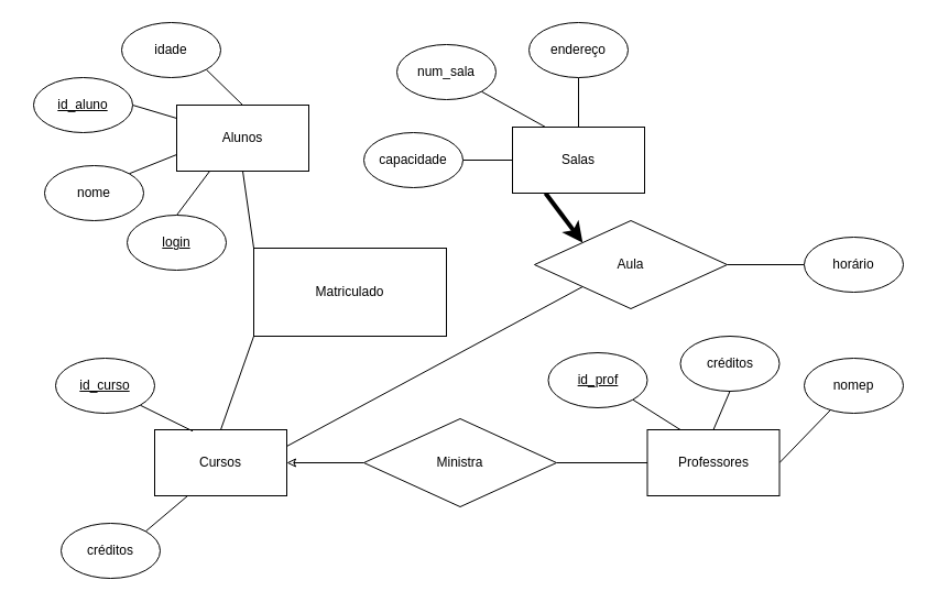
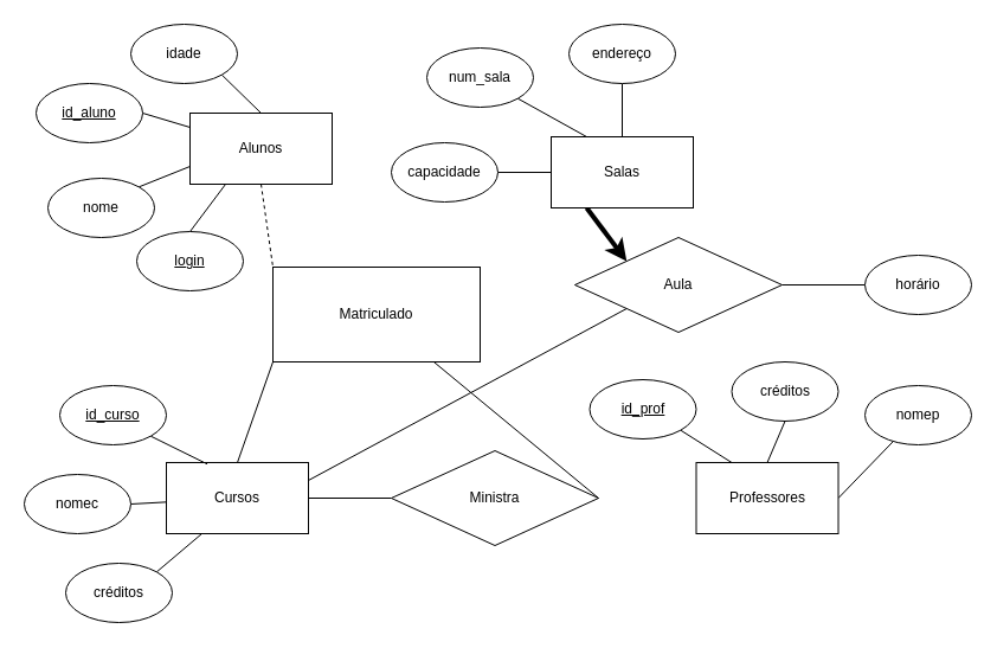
  <mxCell id="0" />
  <mxCell id="1" parent="0" />
- <mxCell id="2" style="edgeStyle=none;rounded=0;orthogonalLoop=1;jettySize=auto;html=1;exitX=0.5;exitY=1;exitDx=0;exitDy=0;entryX=0;entryY=0;entryDx=0;entryDy=0;endArrow=none;endFill=0;" edge="1" parent="1" source="3" target="35"><mxGeometry relative="1" as="geometry" /></mxCell>
+ <mxCell id="2" style="edgeStyle=none;rounded=0;orthogonalLoop=1;jettySize=auto;html=1;exitX=0.5;exitY=1;exitDx=0;exitDy=0;entryX=0;entryY=0;entryDx=0;entryDy=0;endArrow=none;endFill=0;dashed=1;" edge="1" parent="1" source="3" target="35"><mxGeometry relative="1" as="geometry" /></mxCell>
  <mxCell id="3" value="Alunos" style="rounded=0;whiteSpace=wrap;html=1;" vertex="1" parent="1"><mxGeometry x="160" y="95" width="120" height="60" as="geometry" /></mxCell>
  <mxCell id="4" style="edgeStyle=none;rounded=0;orthogonalLoop=1;jettySize=auto;html=1;exitX=1;exitY=0.5;exitDx=0;exitDy=0;endArrow=none;endFill=0;" edge="1" parent="1" source="5" target="20"><mxGeometry relative="1" as="geometry" /></mxCell>
  <mxCell id="5" value="Professores" style="rounded=0;whiteSpace=wrap;html=1;" vertex="1" parent="1"><mxGeometry x="587.5" y="390" width="120" height="60" as="geometry" /></mxCell>
  <mxCell id="6" style="edgeStyle=none;rounded=0;orthogonalLoop=1;jettySize=auto;html=1;exitX=0.25;exitY=1;exitDx=0;exitDy=0;entryX=1;entryY=0;entryDx=0;entryDy=0;endArrow=none;endFill=0;" edge="1" parent="1" source="7" target="27"><mxGeometry relative="1" as="geometry" /></mxCell>
  <mxCell id="7" value="Cursos" style="rounded=0;whiteSpace=wrap;html=1;" vertex="1" parent="1"><mxGeometry x="140" y="390" width="120" height="60" as="geometry" /></mxCell>
  <mxCell id="8" style="edgeStyle=none;rounded=0;orthogonalLoop=1;jettySize=auto;html=1;exitX=0.25;exitY=1;exitDx=0;exitDy=0;endArrow=classic;endFill=1;entryX=0;entryY=0;entryDx=0;entryDy=0;startSize=6;sourcePerimeterSpacing=0;strokeWidth=4;" edge="1" parent="1" source="9" target="40"><mxGeometry relative="1" as="geometry" /></mxCell>
  <mxCell id="9" value="Salas" style="rounded=0;whiteSpace=wrap;html=1;" vertex="1" parent="1"><mxGeometry x="465" y="115" width="120" height="60" as="geometry" /></mxCell>
  <mxCell id="10" style="edgeStyle=none;rounded=0;orthogonalLoop=1;jettySize=auto;html=1;exitX=1;exitY=0.5;exitDx=0;exitDy=0;endArrow=none;endFill=0;" edge="1" parent="1" source="11" target="3"><mxGeometry relative="1" as="geometry" /></mxCell>
  <mxCell id="11" value="&lt;u&gt;id_aluno&lt;/u&gt;" style="ellipse;whiteSpace=wrap;html=1;" vertex="1" parent="1"><mxGeometry x="30" y="70" width="90" height="50" as="geometry" /></mxCell>
  <mxCell id="12" style="edgeStyle=none;rounded=0;orthogonalLoop=1;jettySize=auto;html=1;exitX=1;exitY=0;exitDx=0;exitDy=0;entryX=0;entryY=0.75;entryDx=0;entryDy=0;endArrow=none;endFill=0;" edge="1" parent="1" source="13" target="3"><mxGeometry relative="1" as="geometry" /></mxCell>
  <mxCell id="13" value="nome" style="ellipse;whiteSpace=wrap;html=1;" vertex="1" parent="1"><mxGeometry x="40" y="150" width="90" height="50" as="geometry" /></mxCell>
  <mxCell id="14" style="edgeStyle=none;rounded=0;orthogonalLoop=1;jettySize=auto;html=1;exitX=0.5;exitY=0;exitDx=0;exitDy=0;entryX=0.25;entryY=1;entryDx=0;entryDy=0;endArrow=none;endFill=0;" edge="1" parent="1" source="15" target="3"><mxGeometry relative="1" as="geometry" /></mxCell>
  <mxCell id="15" value="&lt;u&gt;login&lt;span style=&quot;font-family: &amp;#34;helvetica&amp;#34; , &amp;#34;arial&amp;#34; , sans-serif ; font-size: 0px ; white-space: nowrap&quot;&gt;%3CmxGraphModel%3E%3Croot%3E%3CmxCell%20id%3D%220%22%2F%3E%3CmxCell%20id%3D%221%22%20parent%3D%220%22%2F%3E%3CmxCell%20id%3D%222%22%20value%3D%22id_aluno%22%20style%3D%22ellipse%3BwhiteSpace%3Dwrap%3Bhtml%3D1%3B%22%20vertex%3D%221%22%20parent%3D%221%22%3E%3CmxGeometry%20x%3D%2250%22%20y%3D%2270%22%20width%3D%2290%22%20height%3D%2250%22%20as%3D%22geometry%22%2F%3E%3C%2FmxCell%3E%3C%2Froot%3E%3C%2FmxGraphModel%3E&lt;/span&gt;&lt;/u&gt;" style="ellipse;whiteSpace=wrap;html=1;" vertex="1" parent="1"><mxGeometry x="115" y="195" width="90" height="50" as="geometry" /></mxCell>
  <mxCell id="16" style="edgeStyle=none;rounded=0;orthogonalLoop=1;jettySize=auto;html=1;exitX=1;exitY=1;exitDx=0;exitDy=0;entryX=0.5;entryY=0;entryDx=0;entryDy=0;endArrow=none;endFill=0;" edge="1" parent="1" source="17" target="3"><mxGeometry relative="1" as="geometry" /></mxCell>
  <mxCell id="17" value="idade&lt;span style=&quot;font-family: &amp;#34;helvetica&amp;#34; , &amp;#34;arial&amp;#34; , sans-serif ; font-size: 0px ; white-space: nowrap&quot;&gt;%3CmxGraphModel%3E%3Croot%3E%3CmxCell%20id%3D%220%22%2F%3E%3CmxCell%20id%3D%221%22%20parent%3D%220%22%2F%3E%3CmxCell%20id%3D%222%22%20value%3D%22id_aluno%22%20style%3D%22ellipse%3BwhiteSpace%3Dwrap%3Bhtml%3D1%3B%22%20vertex%3D%221%22%20parent%3D%221%22%3E%3CmxGeometry%20x%3D%2250%22%20y%3D%2270%22%20width%3D%2290%22%20height%3D%2250%22%20as%3D%22geometry%22%2F%3E%3C%2FmxCell%3E%3C%2Froot%3E%3C%2FmxGraphModel%3E&lt;/span&gt;" style="ellipse;whiteSpace=wrap;html=1;" vertex="1" parent="1"><mxGeometry x="110" y="20" width="90" height="50" as="geometry" /></mxCell>
  <mxCell id="18" style="edgeStyle=none;rounded=0;orthogonalLoop=1;jettySize=auto;html=1;exitX=1;exitY=1;exitDx=0;exitDy=0;entryX=0.25;entryY=0;entryDx=0;entryDy=0;endArrow=none;endFill=0;" edge="1" parent="1" source="19" target="5"><mxGeometry relative="1" as="geometry" /></mxCell>
  <mxCell id="19" value="&lt;u&gt;id_prof&lt;/u&gt;" style="ellipse;whiteSpace=wrap;html=1;" vertex="1" parent="1"><mxGeometry x="497.5" y="320" width="90" height="50" as="geometry" /></mxCell>
  <mxCell id="20" value="nomep" style="ellipse;whiteSpace=wrap;html=1;" vertex="1" parent="1"><mxGeometry x="730" y="325" width="90" height="50" as="geometry" /></mxCell>
  <mxCell id="21" style="edgeStyle=none;rounded=0;orthogonalLoop=1;jettySize=auto;html=1;exitX=0.5;exitY=1;exitDx=0;exitDy=0;entryX=0.5;entryY=0;entryDx=0;entryDy=0;endArrow=none;endFill=0;" edge="1" parent="1" source="22" target="5"><mxGeometry relative="1" as="geometry" /></mxCell>
  <mxCell id="22" value="créditos" style="ellipse;whiteSpace=wrap;html=1;" vertex="1" parent="1"><mxGeometry x="617.5" y="305" width="90" height="50" as="geometry" /></mxCell>
  <mxCell id="23" style="edgeStyle=none;rounded=0;orthogonalLoop=1;jettySize=auto;html=1;exitX=1;exitY=1;exitDx=0;exitDy=0;entryX=0.288;entryY=0.021;entryDx=0;entryDy=0;entryPerimeter=0;endArrow=none;endFill=0;" edge="1" parent="1" source="24" target="7"><mxGeometry relative="1" as="geometry" /></mxCell>
  <mxCell id="24" value="&lt;u&gt;id_curso&lt;/u&gt;" style="ellipse;whiteSpace=wrap;html=1;" vertex="1" parent="1"><mxGeometry x="50" y="325" width="90" height="50" as="geometry" /></mxCell>
+ <mxCell id="25" style="edgeStyle=none;rounded=0;orthogonalLoop=1;jettySize=auto;html=1;exitX=1;exitY=0.5;exitDx=0;exitDy=0;endArrow=none;endFill=0;" edge="1" parent="1" source="26" target="7"><mxGeometry relative="1" as="geometry" /></mxCell>
+ <mxCell id="26" value="nomec" style="ellipse;whiteSpace=wrap;html=1;" vertex="1" parent="1"><mxGeometry x="20" y="400" width="90" height="50" as="geometry" /></mxCell>
  <mxCell id="27" value="créditos" style="ellipse;whiteSpace=wrap;html=1;" vertex="1" parent="1"><mxGeometry x="55" y="475" width="90" height="50" as="geometry" /></mxCell>
  <mxCell id="28" style="edgeStyle=none;rounded=0;orthogonalLoop=1;jettySize=auto;html=1;exitX=1;exitY=1;exitDx=0;exitDy=0;entryX=0.25;entryY=0;entryDx=0;entryDy=0;endArrow=none;endFill=0;" edge="1" parent="1" source="29" target="9"><mxGeometry relative="1" as="geometry" /></mxCell>
  <mxCell id="29" value="num_sala" style="ellipse;whiteSpace=wrap;html=1;" vertex="1" parent="1"><mxGeometry x="360" y="40" width="90" height="50" as="geometry" /></mxCell>
  <mxCell id="30" style="edgeStyle=none;rounded=0;orthogonalLoop=1;jettySize=auto;html=1;exitX=1;exitY=0.5;exitDx=0;exitDy=0;entryX=0;entryY=0.5;entryDx=0;entryDy=0;endArrow=none;endFill=0;" edge="1" parent="1" source="31" target="9"><mxGeometry relative="1" as="geometry" /></mxCell>
  <mxCell id="31" value="capacidade" style="ellipse;whiteSpace=wrap;html=1;" vertex="1" parent="1"><mxGeometry x="330" y="120" width="90" height="50" as="geometry" /></mxCell>
  <mxCell id="32" style="edgeStyle=none;rounded=0;orthogonalLoop=1;jettySize=auto;html=1;exitX=0.5;exitY=1;exitDx=0;exitDy=0;entryX=0.5;entryY=0;entryDx=0;entryDy=0;endArrow=none;endFill=0;" edge="1" parent="1" source="33" target="9"><mxGeometry relative="1" as="geometry" /></mxCell>
  <mxCell id="33" value="endereço" style="ellipse;whiteSpace=wrap;html=1;" vertex="1" parent="1"><mxGeometry x="480" y="20" width="90" height="50" as="geometry" /></mxCell>
  <mxCell id="34" style="edgeStyle=none;rounded=0;orthogonalLoop=1;jettySize=auto;html=1;exitX=0;exitY=1;exitDx=0;exitDy=0;entryX=0.5;entryY=0;entryDx=0;entryDy=0;endArrow=none;endFill=0;" edge="1" parent="1" source="35" target="7"><mxGeometry relative="1" as="geometry" /></mxCell>
  <mxCell id="35" value="Matriculado" style="whiteSpace=wrap;html=1;rounded=0;" vertex="1" parent="1"><mxGeometry x="230" y="225" width="175" height="80" as="geometry" /></mxCell>
- <mxCell id="36" style="edgeStyle=none;rounded=0;orthogonalLoop=1;jettySize=auto;html=1;exitX=0;exitY=0.5;exitDx=0;exitDy=0;endArrow=classic;endFill=0;" edge="1" parent="1" source="38" target="7"><mxGeometry relative="1" as="geometry" /></mxCell>
- <mxCell id="37" style="edgeStyle=none;rounded=0;orthogonalLoop=1;jettySize=auto;html=1;exitX=1;exitY=0.5;exitDx=0;exitDy=0;endArrow=none;endFill=0;" edge="1" parent="1" source="38" target="5"><mxGeometry relative="1" as="geometry" /></mxCell>
+ <mxCell id="36" style="edgeStyle=none;rounded=0;orthogonalLoop=1;jettySize=auto;html=1;exitX=0;exitY=0.5;exitDx=0;exitDy=0;endArrow=none;endFill=0;" edge="1" parent="1" source="38" target="7"><mxGeometry relative="1" as="geometry" /></mxCell>
+ <mxCell id="37" style="edgeStyle=none;rounded=0;orthogonalLoop=1;jettySize=auto;html=1;exitX=1;exitY=0.5;exitDx=0;exitDy=0;endArrow=none;endFill=0;" edge="1" parent="1" source="38" target="35"><mxGeometry relative="1" as="geometry" /></mxCell>
  <mxCell id="38" value="Ministra" style="rhombus;whiteSpace=wrap;html=1;" vertex="1" parent="1"><mxGeometry x="330" y="380" width="175" height="80" as="geometry" /></mxCell>
  <mxCell id="39" style="edgeStyle=none;rounded=0;orthogonalLoop=1;jettySize=auto;html=1;exitX=0;exitY=1;exitDx=0;exitDy=0;entryX=1;entryY=0.25;entryDx=0;entryDy=0;endArrow=none;endFill=0;" edge="1" parent="1" source="40" target="7"><mxGeometry relative="1" as="geometry" /></mxCell>
  <mxCell id="40" value="Aula" style="rhombus;whiteSpace=wrap;html=1;" vertex="1" parent="1"><mxGeometry x="485" y="200" width="175" height="80" as="geometry" /></mxCell>
  <mxCell id="41" style="edgeStyle=none;rounded=0;orthogonalLoop=1;jettySize=auto;html=1;exitX=0;exitY=0.5;exitDx=0;exitDy=0;entryX=1;entryY=0.5;entryDx=0;entryDy=0;endArrow=none;endFill=0;" edge="1" parent="1" source="42" target="40"><mxGeometry relative="1" as="geometry" /></mxCell>
  <mxCell id="42" value="horário" style="ellipse;whiteSpace=wrap;html=1;" vertex="1" parent="1"><mxGeometry x="730" y="215" width="90" height="50" as="geometry" /></mxCell>
